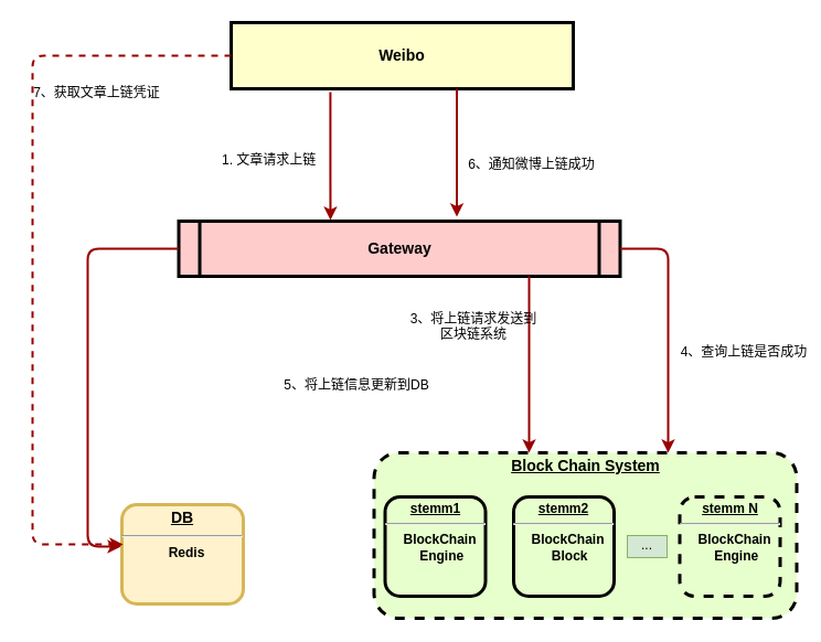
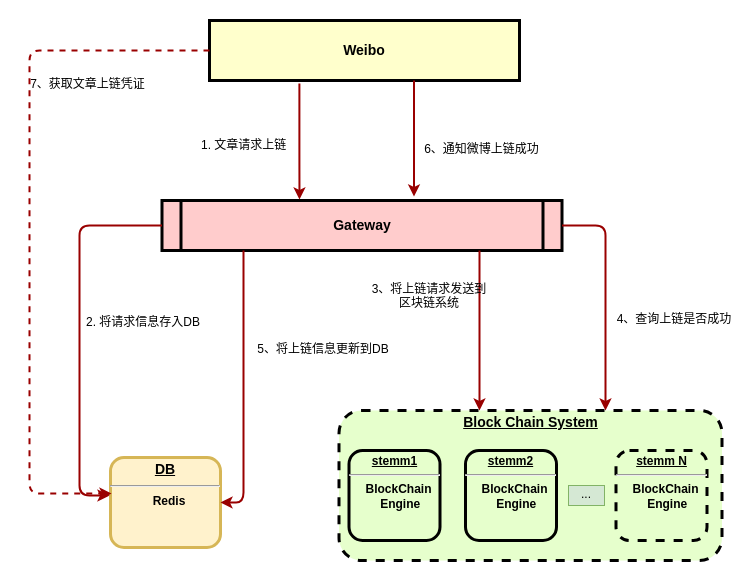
  <mxCell id="0" />
  <mxCell id="1" parent="0" />
  <mxCell id="2" value="Weibo" style="whiteSpace=wrap;align=center;verticalAlign=middle;fontStyle=1;strokeWidth=3;fillColor=#FFFFCC;fontSize=14;" parent="1" vertex="1"><mxGeometry x="209" y="20" width="310" height="60" as="geometry" /></mxCell>
  <mxCell id="3" value="Gateway" style="shape=process;whiteSpace=wrap;align=center;verticalAlign=middle;size=0.048;fontStyle=1;strokeWidth=3;fillColor=#FFCCCC;fontSize=14;" parent="1" vertex="1"><mxGeometry x="161.5" y="200" width="400" height="50" as="geometry" /></mxCell>
  <mxCell id="4" value="&lt;p style=&quot;margin: 4px 0px 0px ; text-align: center ; text-decoration: underline ; font-size: 14px&quot;&gt;&lt;font style=&quot;font-size: 14px&quot;&gt;DB&lt;/font&gt;&lt;/p&gt;&lt;hr style=&quot;font-size: 14px&quot;&gt;&lt;p style=&quot;margin: 0px 0px 0px 8px&quot;&gt;&lt;font style=&quot;font-size: 12px&quot;&gt;Redis&lt;/font&gt;&lt;/p&gt;" style="verticalAlign=middle;align=center;overflow=fill;fontSize=12;fontFamily=Helvetica;html=1;rounded=1;fontStyle=1;strokeWidth=3;fillColor=#fff2cc;strokeColor=#d6b656;" parent="1" vertex="1"><mxGeometry x="110" y="457" width="110" height="90" as="geometry" /></mxCell>
  <mxCell id="5" value="" style="group;dashed=1;" parent="1" vertex="1" connectable="0"><mxGeometry x="338.5" y="410" width="383" height="150" as="geometry" /></mxCell>
  <mxCell id="6" value="&lt;p style=&quot;margin: 0px ; margin-top: 4px ; text-align: center ; text-decoration: underline&quot;&gt;&lt;font style=&quot;font-size: 14px&quot;&gt;Block Chain System&lt;/font&gt;&lt;/p&gt;" style="verticalAlign=middle;align=center;overflow=fill;fontSize=12;fontFamily=Helvetica;html=1;rounded=1;fontStyle=1;strokeWidth=3;fillColor=#E6FFCC;dashed=1;" parent="5" vertex="1"><mxGeometry width="383" height="150" as="geometry" /></mxCell>
  <mxCell id="7" value="&lt;p style=&quot;margin: 0px ; margin-top: 4px ; text-align: center ; text-decoration: underline&quot;&gt;&lt;strong&gt;stemm1&lt;br&gt;&lt;/strong&gt;&lt;/p&gt;&lt;hr&gt;&lt;p style=&quot;margin: 0px ; margin-left: 8px&quot;&gt;BlockChain&lt;/p&gt;&lt;p style=&quot;margin: 0px ; margin-left: 8px&quot;&gt;&amp;nbsp;Engine&lt;/p&gt;" style="verticalAlign=middle;align=center;overflow=fill;fontSize=12;fontFamily=Helvetica;html=1;rounded=1;fontStyle=1;strokeWidth=3;fillColor=#E6FFCC" parent="5" vertex="1"><mxGeometry x="10" y="40" width="91" height="90" as="geometry" /></mxCell>
- <mxCell id="8" value="&lt;p style=&quot;margin: 0px ; margin-top: 4px ; text-align: center ; text-decoration: underline&quot;&gt;&lt;strong&gt;stemm2&lt;/strong&gt;&lt;/p&gt;&lt;hr&gt;&lt;p style=&quot;margin: 0px ; margin-left: 8px&quot;&gt;BlockChain&lt;/p&gt;&lt;p style=&quot;margin: 0px ; margin-left: 8px&quot;&gt;&amp;nbsp;Block&lt;/p&gt;" style="verticalAlign=middle;align=center;overflow=fill;fontSize=12;fontFamily=Helvetica;html=1;rounded=1;fontStyle=1;strokeWidth=3;fillColor=#E6FFCC" parent="5" vertex="1"><mxGeometry x="126.5" y="40" width="91" height="90" as="geometry" /></mxCell>
+ <mxCell id="8" value="&lt;p style=&quot;margin: 0px ; margin-top: 4px ; text-align: center ; text-decoration: underline&quot;&gt;&lt;strong&gt;stemm2&lt;/strong&gt;&lt;/p&gt;&lt;hr&gt;&lt;p style=&quot;margin: 0px ; margin-left: 8px&quot;&gt;BlockChain&lt;/p&gt;&lt;p style=&quot;margin: 0px ; margin-left: 8px&quot;&gt;&amp;nbsp;Engine&lt;/p&gt;" style="verticalAlign=middle;align=center;overflow=fill;fontSize=12;fontFamily=Helvetica;html=1;rounded=1;fontStyle=1;strokeWidth=3;fillColor=#E6FFCC" parent="5" vertex="1"><mxGeometry x="126.5" y="40" width="91" height="90" as="geometry" /></mxCell>
  <mxCell id="9" value="&lt;p style=&quot;margin: 0px ; margin-top: 4px ; text-align: center ; text-decoration: underline&quot;&gt;&lt;strong&gt;stemm N&lt;br&gt;&lt;/strong&gt;&lt;/p&gt;&lt;hr&gt;&lt;p style=&quot;margin: 0px ; margin-left: 8px&quot;&gt;BlockChain&lt;/p&gt;&lt;p style=&quot;margin: 0px ; margin-left: 8px&quot;&gt;&amp;nbsp;Engine&lt;/p&gt;" style="verticalAlign=middle;align=center;overflow=fill;fontSize=12;fontFamily=Helvetica;html=1;rounded=1;fontStyle=1;strokeWidth=3;fillColor=#E6FFCC;dashed=1;" parent="5" vertex="1"><mxGeometry x="277" y="40" width="91" height="90" as="geometry" /></mxCell>
  <mxCell id="10" value="..." style="text;spacingTop=-5;align=center;fillColor=#d5e8d4;strokeColor=#82b366;" parent="5" vertex="1"><mxGeometry x="229.5" y="75" width="36" height="20" as="geometry" /></mxCell>
  <mxCell id="11" value="" style="edgeStyle=elbowEdgeStyle;elbow=vertical;strokeColor=#990000;strokeWidth=2;exitX=0.29;exitY=1.05;exitDx=0;exitDy=0;exitPerimeter=0;" parent="1" source="2" edge="1"><mxGeometry width="100" height="100" relative="1" as="geometry"><mxPoint x="355.5" y="130" as="sourcePoint" /><mxPoint x="299" y="199" as="targetPoint" /><Array as="points"><mxPoint x="355.5" y="159" /></Array></mxGeometry></mxCell>
  <mxCell id="12" value="&lt;span&gt;&lt;font style=&quot;font-size: 12px&quot;&gt;1. 文章请求上链&lt;/font&gt;&lt;/span&gt;&lt;br&gt;" style="text;html=1;resizable=0;points=[];autosize=1;align=left;verticalAlign=top;spacingTop=-4;fontSize=14;" parent="1" vertex="1"><mxGeometry x="199" y="133" width="100" height="20" as="geometry" /></mxCell>
  <mxCell id="13" value="" style="edgeStyle=elbowEdgeStyle;elbow=horizontal;strokeColor=#990000;strokeWidth=2;exitX=0;exitY=0.5;exitDx=0;exitDy=0;" parent="1" source="3" edge="1"><mxGeometry width="100" height="100" relative="1" as="geometry"><mxPoint x="273" y="-70" as="sourcePoint" /><mxPoint x="109" y="495" as="targetPoint" /><Array as="points"><mxPoint x="79" y="310" /></Array></mxGeometry></mxCell>
+ <mxCell id="14" value="&lt;span&gt;&lt;font style=&quot;font-size: 12px&quot;&gt;2. 将请求信息存入DB&lt;/font&gt;&lt;/span&gt;&lt;br&gt;" style="text;html=1;resizable=0;points=[];autosize=1;align=left;verticalAlign=top;spacingTop=-4;fontSize=14;" parent="1" vertex="1"><mxGeometry x="84" y="310" width="130" height="20" as="geometry" /></mxCell>
  <mxCell id="15" value="" style="edgeStyle=elbowEdgeStyle;elbow=horizontal;strokeColor=#990000;strokeWidth=2;" parent="1" edge="1"><mxGeometry width="100" height="100" relative="1" as="geometry"><mxPoint x="479" y="250" as="sourcePoint" /><mxPoint x="479" y="410" as="targetPoint" /><Array as="points"><mxPoint x="479" y="330" /><mxPoint x="319" y="440" /></Array></mxGeometry></mxCell>
  <mxCell id="16" value="3、将上链请求发送到&#10;区块链系统&#10;" style="text;spacingTop=-5;align=center" parent="1" vertex="1"><mxGeometry x="386" y="280" width="86" height="40" as="geometry" /></mxCell>
  <mxCell id="17" value="" style="edgeStyle=elbowEdgeStyle;elbow=horizontal;strokeColor=#990000;strokeWidth=2;exitX=1;exitY=0.5;exitDx=0;exitDy=0;" parent="1" source="3" edge="1"><mxGeometry width="100" height="100" relative="1" as="geometry"><mxPoint x="569" y="220" as="sourcePoint" /><mxPoint x="605" y="410" as="targetPoint" /><Array as="points"><mxPoint x="605" y="309" /><mxPoint x="445" y="419" /></Array></mxGeometry></mxCell>
  <mxCell id="18" value="4、查询上链是否成功&#10;" style="text;spacingTop=-5;align=center" parent="1" vertex="1"><mxGeometry x="631" y="310" width="86" height="20" as="geometry" /></mxCell>
  <mxCell id="19" value="6、通知微博上链成功&#10;" style="text;spacingTop=-5;align=center" parent="1" vertex="1"><mxGeometry x="414" y="140" width="135" height="20" as="geometry" /></mxCell>
+ <mxCell id="20" value="" style="edgeStyle=elbowEdgeStyle;elbow=horizontal;strokeColor=#990000;strokeWidth=2;entryX=1;entryY=0.5;entryDx=0;entryDy=0;" parent="1" source="3" target="4" edge="1"><mxGeometry width="100" height="100" relative="1" as="geometry"><mxPoint x="325" y="300" as="sourcePoint" /><mxPoint x="270" y="570" as="targetPoint" /><Array as="points"><mxPoint x="243" y="385" /></Array></mxGeometry></mxCell>
  <mxCell id="21" value="5、将上链信息更新到DB&#10;" style="text;spacingTop=-5;align=center" parent="1" vertex="1"><mxGeometry x="267" y="340" width="112" height="20" as="geometry" /></mxCell>
  <mxCell id="22" value="" style="edgeStyle=elbowEdgeStyle;elbow=horizontal;strokeColor=#990000;strokeWidth=2;exitX=0;exitY=0.5;exitDx=0;exitDy=0;entryX=0.009;entryY=0.4;entryDx=0;entryDy=0;entryPerimeter=0;dashed=1;" parent="1" source="2" target="4" edge="1"><mxGeometry width="100" height="100" relative="1" as="geometry"><mxPoint x="171" y="235" as="sourcePoint" /><mxPoint x="116" y="505" as="targetPoint" /><Array as="points"><mxPoint x="29" y="280" /></Array></mxGeometry></mxCell>
  <mxCell id="23" value="7、获取文章上链凭证&#10;" style="text;spacingTop=-5;align=center" parent="1" vertex="1"><mxGeometry x="20" y="75" width="135" height="20" as="geometry" /></mxCell>
  <mxCell id="24" value="" style="edgeStyle=elbowEdgeStyle;elbow=vertical;strokeColor=#990000;strokeWidth=2;exitX=0.29;exitY=1.05;exitDx=0;exitDy=0;exitPerimeter=0;" edge="1" parent="1"><mxGeometry width="100" height="100" relative="1" as="geometry"><mxPoint x="413.5" y="80" as="sourcePoint" /><mxPoint x="413.5" y="196" as="targetPoint" /><Array as="points"><mxPoint x="470" y="156" /></Array></mxGeometry></mxCell>
